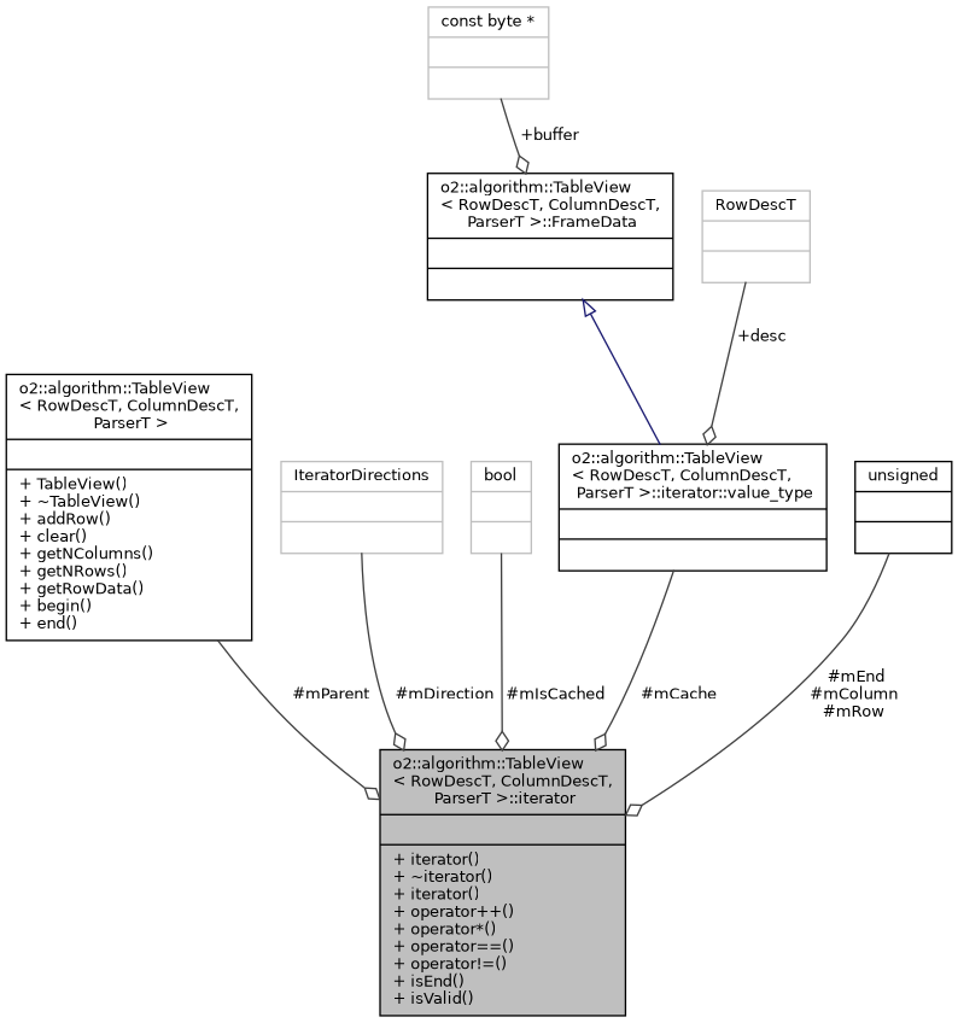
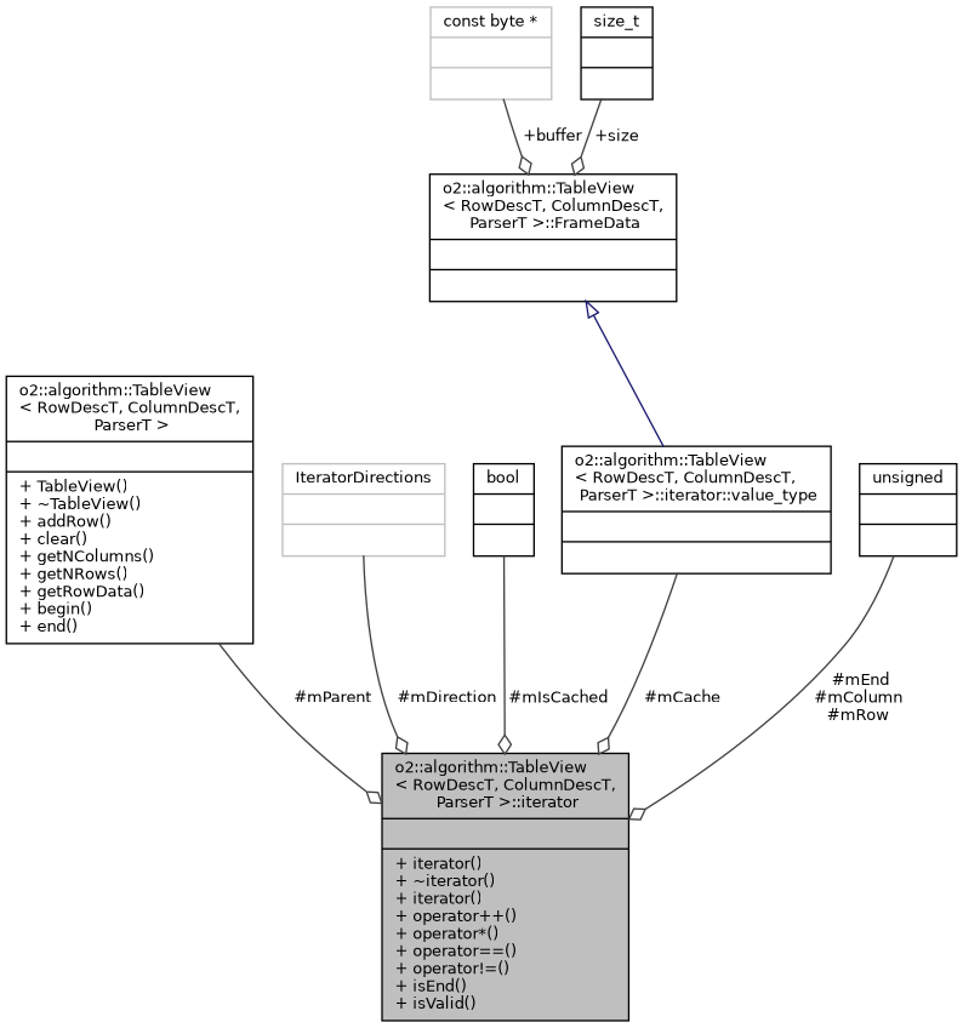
  digraph {
    node [color=black fontname=Helvetica fontsize=10 shape=record]
    edge [arrowhead=odiamond color=grey25 fontname=Helvetica fontsize=10 labelfontname=Helvetica labelfontsize=10 style=solid]
    n1 [fillcolor=grey75 fontcolor=black height=0.2 label="{o2::algorithm::TableView\l\< RowDescT, ColumnDescT,\l ParserT \>::iterator\n||+ iterator()\l+ ~iterator()\l+ iterator()\l+ operator++()\l+ operator*()\l+ operator==()\l+ operator!=()\l+ isEnd()\l+ isValid()\l}" style=filled width=0.4]
    n2 [height=0.2 label="{o2::algorithm::TableView\l\< RowDescT, ColumnDescT,\l ParserT \>\n||+ TableView()\l+ ~TableView()\l+ addRow()\l+ clear()\l+ getNColumns()\l+ getNRows()\l+ getRowData()\l+ begin()\l+ end()\l}" width=0.4]
    n3 [color=grey75 height=0.2 label="{IteratorDirections\n||}" width=0.4]
-   n4 [color=grey75 height=0.2 label="{bool\n||}" width=0.4]
+   n4 [height=0.2 label="{bool\n||}" width=0.4]
    n5 [height=0.2 label="{o2::algorithm::TableView\l\< RowDescT, ColumnDescT,\l ParserT \>::iterator::value_type\n||}" width=0.4]
    n6 [height=0.2 label="{o2::algorithm::TableView\l\< RowDescT, ColumnDescT,\l ParserT \>::FrameData\n||}" width=0.4]
    n7 [color=grey75 height=0.2 label="{const byte *\n||}" width=0.4]
-   n9 [color=grey75 height=0.2 label="{RowDescT\n||}" width=0.4]
+   n8 [height=0.2 label="{size_t\n||}" width=0.4]
    n10 [height=0.2 label="{unsigned\n||}" width=0.4]
    n2 -> n1 [label=" #mParent"]
    n3 -> n1 [label=" #mDirection"]
    n4 -> n1 [label=" #mIsCached"]
    n5 -> n1 [label=" #mCache"]
    n6 -> n5 [arrowtail=onormal color=midnightblue dir=back arrowhead=""]
    n7 -> n6 [label=" +buffer"]
-   n9 -> n5 [label=" +desc"]
+   n8 -> n6 [label=" +size"]
    n10 -> n1 [label=" #mEnd\n#mColumn\n#mRow"]
  }
